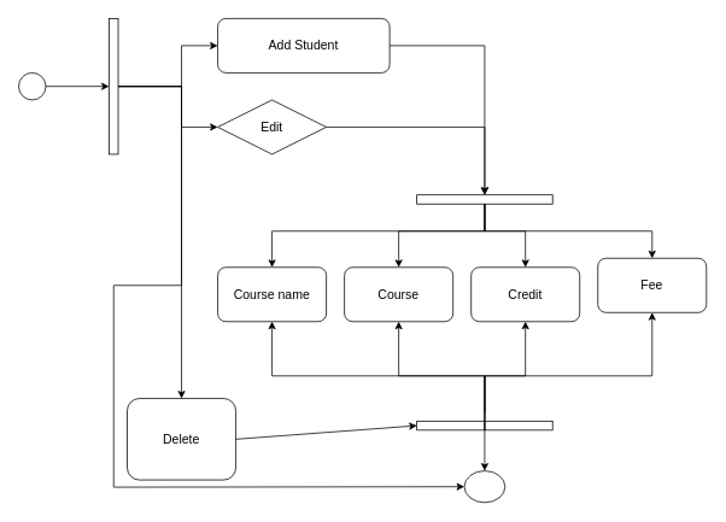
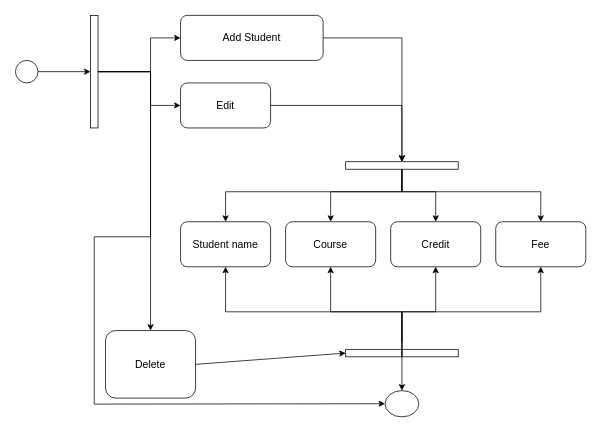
  <mxCell id="0" />
  <mxCell id="1" parent="0" />
  <mxCell id="2" value="" style="ellipse;whiteSpace=wrap;html=1;" vertex="1" parent="1"><mxGeometry x="20" y="80" width="30" height="30" as="geometry" /></mxCell>
  <mxCell id="3" value="" style="endArrow=classic;html=1;rounded=0;exitX=1;exitY=0.5;exitDx=0;exitDy=0;entryX=0.5;entryY=1;entryDx=0;entryDy=0;" edge="1" parent="1" source="2" target="4"><mxGeometry width="50" height="50" relative="1" as="geometry"><mxPoint x="260" y="365" as="sourcePoint" /><mxPoint x="310" y="315" as="targetPoint" /></mxGeometry></mxCell>
  <mxCell id="4" value="" style="rounded=0;whiteSpace=wrap;html=1;rotation=90;" vertex="1" parent="1"><mxGeometry x="50" y="90" width="150" height="10" as="geometry" /></mxCell>
  <mxCell id="5" value="&lt;font style=&quot;font-size: 14px;&quot;&gt;Add Student&lt;/font&gt;" style="rounded=1;whiteSpace=wrap;html=1;" vertex="1" parent="1"><mxGeometry x="240" y="20" width="190" height="60" as="geometry" /></mxCell>
- <mxCell id="6" value="&lt;font style=&quot;font-size: 14px;&quot;&gt;Edit&lt;/font&gt;" style="rhombus;whiteSpace=wrap;html=1;" vertex="1" parent="1"><mxGeometry x="240" y="110" width="120" height="60" as="geometry" /></mxCell>
+ <mxCell id="6" value="&lt;font style=&quot;font-size: 14px;&quot;&gt;Edit&lt;/font&gt;" style="rounded=1;whiteSpace=wrap;html=1;" vertex="1" parent="1"><mxGeometry x="240" y="110" width="120" height="60" as="geometry" /></mxCell>
  <mxCell id="7" value="" style="endArrow=classic;html=1;rounded=0;entryX=0;entryY=0.5;entryDx=0;entryDy=0;exitX=0.5;exitY=0;exitDx=0;exitDy=0;" edge="1" parent="1" source="4" target="5"><mxGeometry width="50" height="50" relative="1" as="geometry"><mxPoint x="400" y="385" as="sourcePoint" /><mxPoint x="350" y="435" as="targetPoint" /><Array as="points"><mxPoint x="200" y="95" /><mxPoint x="200" y="50" /></Array></mxGeometry></mxCell>
  <mxCell id="8" value="" style="endArrow=classic;html=1;rounded=0;entryX=0;entryY=0.5;entryDx=0;entryDy=0;exitX=0.5;exitY=0;exitDx=0;exitDy=0;" edge="1" parent="1" source="4" target="6"><mxGeometry width="50" height="50" relative="1" as="geometry"><mxPoint x="160" y="105" as="sourcePoint" /><mxPoint x="250" y="60" as="targetPoint" /><Array as="points"><mxPoint x="200" y="95" /><mxPoint x="200" y="140" /></Array></mxGeometry></mxCell>
  <mxCell id="9" value="" style="rounded=0;whiteSpace=wrap;html=1;rotation=-180;" vertex="1" parent="1"><mxGeometry x="460" y="215" width="150" height="10" as="geometry" /></mxCell>
  <mxCell id="10" value="" style="endArrow=classic;html=1;rounded=0;entryX=0.5;entryY=1;entryDx=0;entryDy=0;exitX=1;exitY=0.5;exitDx=0;exitDy=0;" edge="1" parent="1" source="5" target="9"><mxGeometry width="50" height="50" relative="1" as="geometry"><mxPoint x="350" y="435" as="sourcePoint" /><mxPoint x="400" y="385" as="targetPoint" /><Array as="points"><mxPoint x="535" y="50" /></Array></mxGeometry></mxCell>
  <mxCell id="11" value="" style="endArrow=classic;html=1;rounded=0;exitX=1;exitY=0.5;exitDx=0;exitDy=0;entryX=0.5;entryY=1;entryDx=0;entryDy=0;" edge="1" parent="1" source="6" target="9"><mxGeometry width="50" height="50" relative="1" as="geometry"><mxPoint x="370" y="60" as="sourcePoint" /><mxPoint x="540" y="215" as="targetPoint" /><Array as="points"><mxPoint x="535" y="140" /></Array></mxGeometry></mxCell>
- <mxCell id="12" value="&lt;font style=&quot;font-size: 14px;&quot;&gt;Course name&lt;/font&gt;" style="rounded=1;whiteSpace=wrap;html=1;" vertex="1" parent="1"><mxGeometry x="240" y="295" width="120" height="60" as="geometry" /></mxCell>
+ <mxCell id="12" value="&lt;font style=&quot;font-size: 14px;&quot;&gt;Student name&lt;/font&gt;" style="rounded=1;whiteSpace=wrap;html=1;" vertex="1" parent="1"><mxGeometry x="240" y="295" width="120" height="60" as="geometry" /></mxCell>
  <mxCell id="13" value="&lt;font style=&quot;font-size: 14px;&quot;&gt;Course&lt;/font&gt;" style="rounded=1;whiteSpace=wrap;html=1;" vertex="1" parent="1"><mxGeometry x="380" y="295" width="120" height="60" as="geometry" /></mxCell>
  <mxCell id="14" value="&lt;font style=&quot;font-size: 14px;&quot;&gt;Credit&lt;/font&gt;" style="rounded=1;whiteSpace=wrap;html=1;" vertex="1" parent="1"><mxGeometry x="520" y="295" width="120" height="60" as="geometry" /></mxCell>
- <mxCell id="15" value="&lt;font style=&quot;font-size: 14px;&quot;&gt;Fee&lt;/font&gt;" style="rounded=1;whiteSpace=wrap;html=1;" vertex="1" parent="1"><mxGeometry x="660" y="285" width="120" height="60" as="geometry" /></mxCell>
+ <mxCell id="15" value="&lt;font style=&quot;font-size: 14px;&quot;&gt;Fee&lt;/font&gt;" style="rounded=1;whiteSpace=wrap;html=1;" vertex="1" parent="1"><mxGeometry x="660" y="295" width="120" height="60" as="geometry" /></mxCell>
  <mxCell id="16" value="&lt;font style=&quot;font-size: 14px;&quot;&gt;Delete&lt;/font&gt;" style="rounded=1;whiteSpace=wrap;html=1;" vertex="1" parent="1"><mxGeometry x="140" y="440" width="120" height="90" as="geometry" /></mxCell>
  <mxCell id="17" value="" style="endArrow=classic;html=1;rounded=0;exitX=0.5;exitY=0;exitDx=0;exitDy=0;entryX=0.5;entryY=0;entryDx=0;entryDy=0;" edge="1" parent="1" source="4" target="16"><mxGeometry width="50" height="50" relative="1" as="geometry"><mxPoint x="350" y="445" as="sourcePoint" /><mxPoint x="400" y="395" as="targetPoint" /><Array as="points"><mxPoint x="200" y="95" /></Array></mxGeometry></mxCell>
  <mxCell id="18" value="" style="endArrow=classic;html=1;rounded=0;exitX=0.5;exitY=0;exitDx=0;exitDy=0;entryX=0.5;entryY=0;entryDx=0;entryDy=0;" edge="1" parent="1" source="9" target="12"><mxGeometry width="50" height="50" relative="1" as="geometry"><mxPoint x="400" y="395" as="sourcePoint" /><mxPoint x="350" y="445" as="targetPoint" /><Array as="points"><mxPoint x="535" y="255" /><mxPoint x="300" y="255" /></Array></mxGeometry></mxCell>
  <mxCell id="19" value="" style="endArrow=classic;html=1;rounded=0;entryX=0.5;entryY=0;entryDx=0;entryDy=0;exitX=0.5;exitY=0;exitDx=0;exitDy=0;" edge="1" parent="1" source="9" target="15"><mxGeometry width="50" height="50" relative="1" as="geometry"><mxPoint x="400" y="395" as="sourcePoint" /><mxPoint x="350" y="445" as="targetPoint" /><Array as="points"><mxPoint x="535" y="255" /><mxPoint x="720" y="255" /></Array></mxGeometry></mxCell>
  <mxCell id="20" value="" style="endArrow=classic;html=1;rounded=0;entryX=0.5;entryY=0;entryDx=0;entryDy=0;exitX=0.5;exitY=0;exitDx=0;exitDy=0;" edge="1" parent="1" source="9" target="13"><mxGeometry width="50" height="50" relative="1" as="geometry"><mxPoint x="400" y="395" as="sourcePoint" /><mxPoint x="350" y="445" as="targetPoint" /><Array as="points"><mxPoint x="535" y="255" /><mxPoint x="440" y="255" /></Array></mxGeometry></mxCell>
  <mxCell id="21" value="" style="endArrow=classic;html=1;rounded=0;entryX=0.5;entryY=0;entryDx=0;entryDy=0;exitX=0.5;exitY=0;exitDx=0;exitDy=0;" edge="1" parent="1" source="9" target="14"><mxGeometry width="50" height="50" relative="1" as="geometry"><mxPoint x="400" y="395" as="sourcePoint" /><mxPoint x="350" y="445" as="targetPoint" /><Array as="points"><mxPoint x="535" y="255" /><mxPoint x="580" y="255" /></Array></mxGeometry></mxCell>
  <mxCell id="22" value="" style="rounded=0;whiteSpace=wrap;html=1;rotation=-180;" vertex="1" parent="1"><mxGeometry x="460" y="465" width="150" height="10" as="geometry" /></mxCell>
  <mxCell id="23" value="" style="endArrow=classic;html=1;rounded=0;entryX=0.5;entryY=0;entryDx=0;entryDy=0;exitX=0.5;exitY=0;exitDx=0;exitDy=0;" edge="1" parent="1" source="22"><mxGeometry width="50" height="50" relative="1" as="geometry"><mxPoint x="400" y="555" as="sourcePoint" /><mxPoint x="300" y="355" as="targetPoint" /><Array as="points"><mxPoint x="535" y="415" /><mxPoint x="300" y="415" /></Array></mxGeometry></mxCell>
  <mxCell id="24" value="" style="endArrow=classic;html=1;rounded=0;entryX=0.5;entryY=1;entryDx=0;entryDy=0;exitX=0.5;exitY=0;exitDx=0;exitDy=0;" edge="1" parent="1" target="15" source="22"><mxGeometry width="50" height="50" relative="1" as="geometry"><mxPoint x="400" y="555" as="sourcePoint" /><mxPoint x="720" y="365" as="targetPoint" /><Array as="points"><mxPoint x="535" y="415" /><mxPoint x="720" y="415" /></Array></mxGeometry></mxCell>
  <mxCell id="25" value="" style="endArrow=classic;html=1;rounded=0;entryX=0.5;entryY=0;entryDx=0;entryDy=0;exitX=0.5;exitY=0;exitDx=0;exitDy=0;" edge="1" parent="1" source="22"><mxGeometry width="50" height="50" relative="1" as="geometry"><mxPoint x="400" y="555" as="sourcePoint" /><mxPoint x="440" y="355" as="targetPoint" /><Array as="points"><mxPoint x="535" y="415" /><mxPoint x="440" y="415" /></Array></mxGeometry></mxCell>
  <mxCell id="26" value="" style="endArrow=classic;html=1;rounded=0;entryX=0.5;entryY=0;entryDx=0;entryDy=0;" edge="1" parent="1"><mxGeometry width="50" height="50" relative="1" as="geometry"><mxPoint x="535" y="455" as="sourcePoint" /><mxPoint x="580" y="355" as="targetPoint" /><Array as="points"><mxPoint x="535" y="415" /><mxPoint x="580" y="415" /></Array></mxGeometry></mxCell>
  <mxCell id="27" value="" style="ellipse;whiteSpace=wrap;html=1;rounded=0;" vertex="1" parent="1"><mxGeometry x="512.5" y="520" width="45" height="35" as="geometry" /></mxCell>
  <mxCell id="28" value="" style="endArrow=classic;html=1;rounded=0;entryX=0.5;entryY=0;entryDx=0;entryDy=0;exitX=0.5;exitY=0;exitDx=0;exitDy=0;" edge="1" parent="1" source="22" target="27"><mxGeometry width="50" height="50" relative="1" as="geometry"><mxPoint x="330" y="435" as="sourcePoint" /><mxPoint x="380" y="385" as="targetPoint" /></mxGeometry></mxCell>
  <mxCell id="29" value="" style="endArrow=classic;html=1;rounded=0;exitX=1;exitY=0.5;exitDx=0;exitDy=0;" edge="1" parent="1" source="16"><mxGeometry width="50" height="50" relative="1" as="geometry"><mxPoint x="330" y="435" as="sourcePoint" /><mxPoint x="460" y="470" as="targetPoint" /></mxGeometry></mxCell>
  <mxCell id="30" value="" style="endArrow=classic;html=1;rounded=0;exitX=0.5;exitY=0;exitDx=0;exitDy=0;entryX=0;entryY=0.5;entryDx=0;entryDy=0;" edge="1" parent="1" source="4" target="27"><mxGeometry width="50" height="50" relative="1" as="geometry"><mxPoint x="330" y="435" as="sourcePoint" /><mxPoint x="380" y="385" as="targetPoint" /><Array as="points"><mxPoint x="200" y="95" /><mxPoint x="200" y="315" /><mxPoint x="125" y="315" /><mxPoint x="125" y="538" /></Array></mxGeometry></mxCell>
